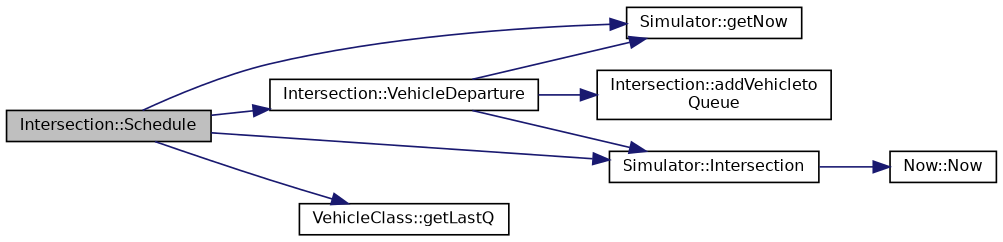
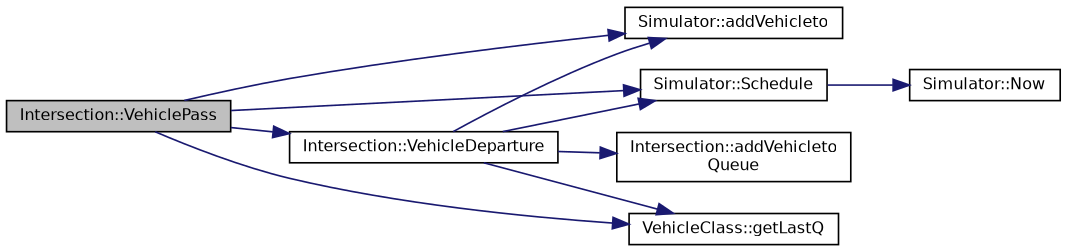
  digraph {
    rankdir=LR
    node [color=black fillcolor=white fontname=Helvetica fontsize=10 shape=record style=filled]
    edge [color=midnightblue fontname=Helvetica fontsize=10 labelfontname=Helvetica labelfontsize=10 style=solid]
-   n1 [fillcolor=grey75 fontcolor=black height=0.2 label="Intersection::Schedule" width=0.4]
-   n2 [height=0.2 label="Simulator::getNow" width=0.4]
-   n3 [height=0.2 label="Simulator::Intersection" width=0.4]
+   n1 [fillcolor=grey75 fontcolor=black height=0.2 label="Intersection::VehiclePass" width=0.4]
+   n2 [height=0.2 label="Simulator::addVehicleto" width=0.4]
+   n3 [height=0.2 label="Simulator::Schedule" width=0.4]
    n4 [height=0.2 label="Intersection::VehicleDeparture" width=0.4]
    n5 [height=0.2 label="VehicleClass::getLastQ" width=0.4]
-   n6 [height=0.2 label="Now::Now" width=0.4]
+   n6 [height=0.2 label="Simulator::Now" width=0.4]
    n7 [height=0.2 label="Intersection::addVehicleto\lQueue" width=0.4]
    n1 -> n2
    n1 -> n3
    n1 -> n4
    n1 -> n5
    n3 -> n6
    n4 -> n2
    n4 -> n3
+   n4 -> n5
    n4 -> n7
  }
